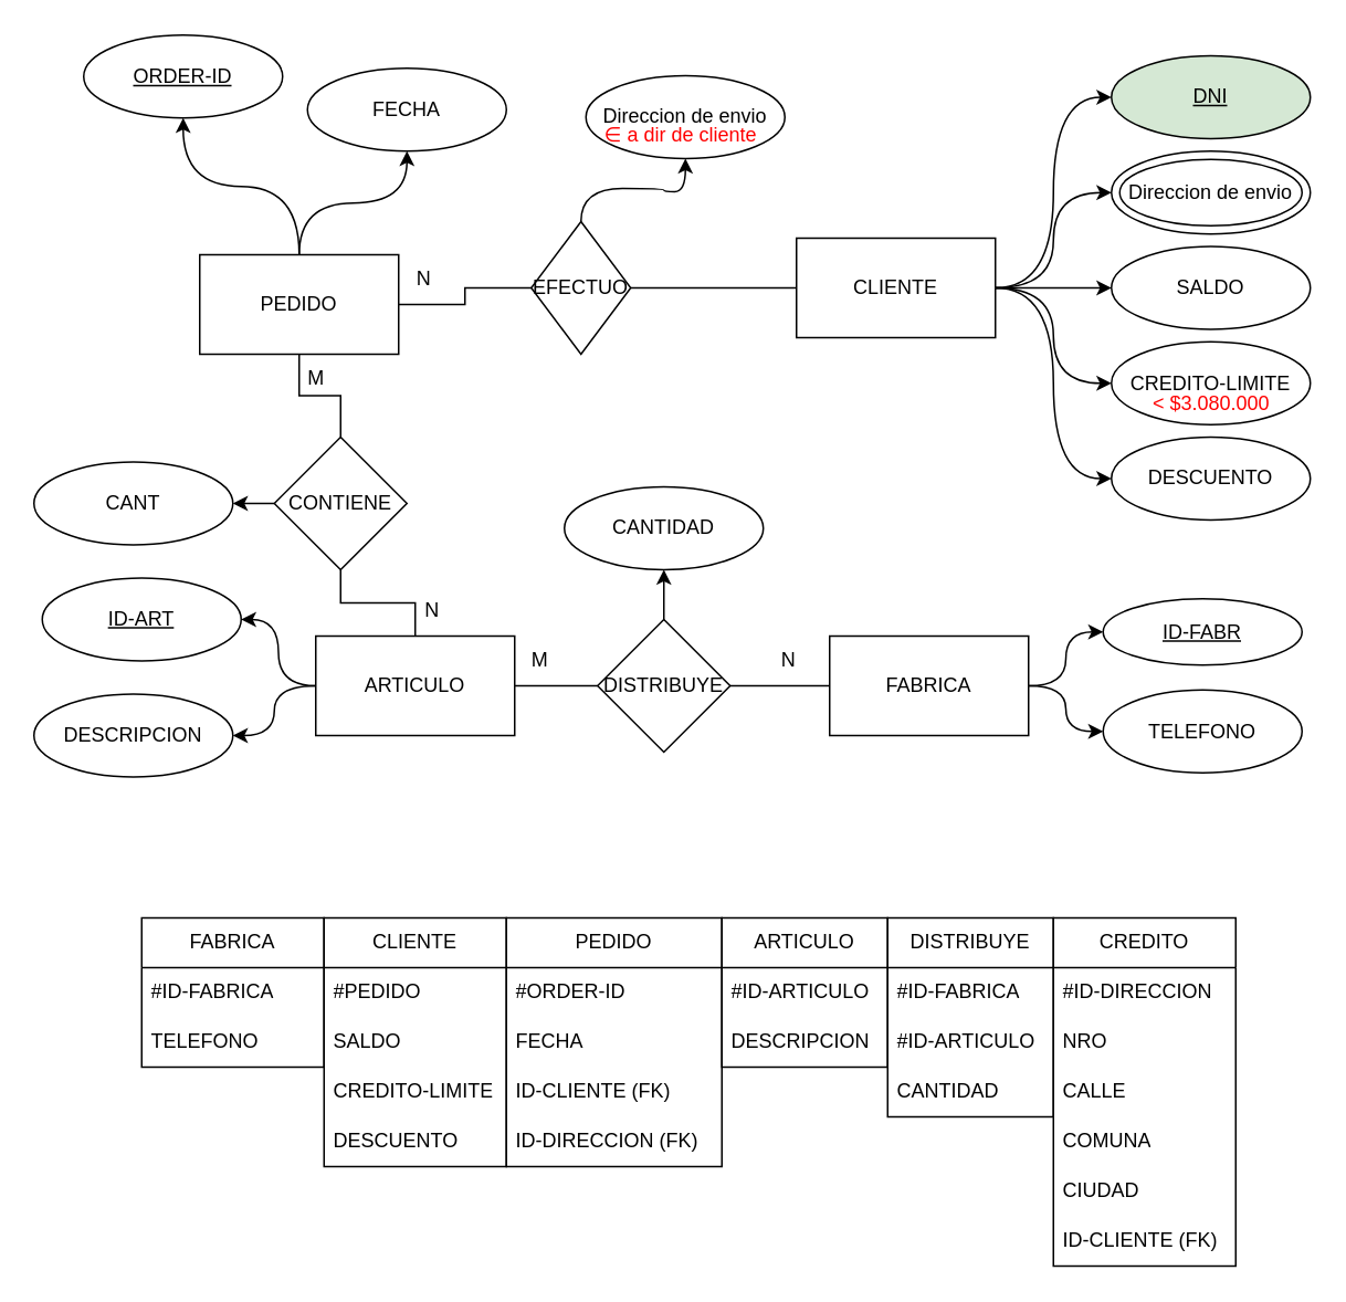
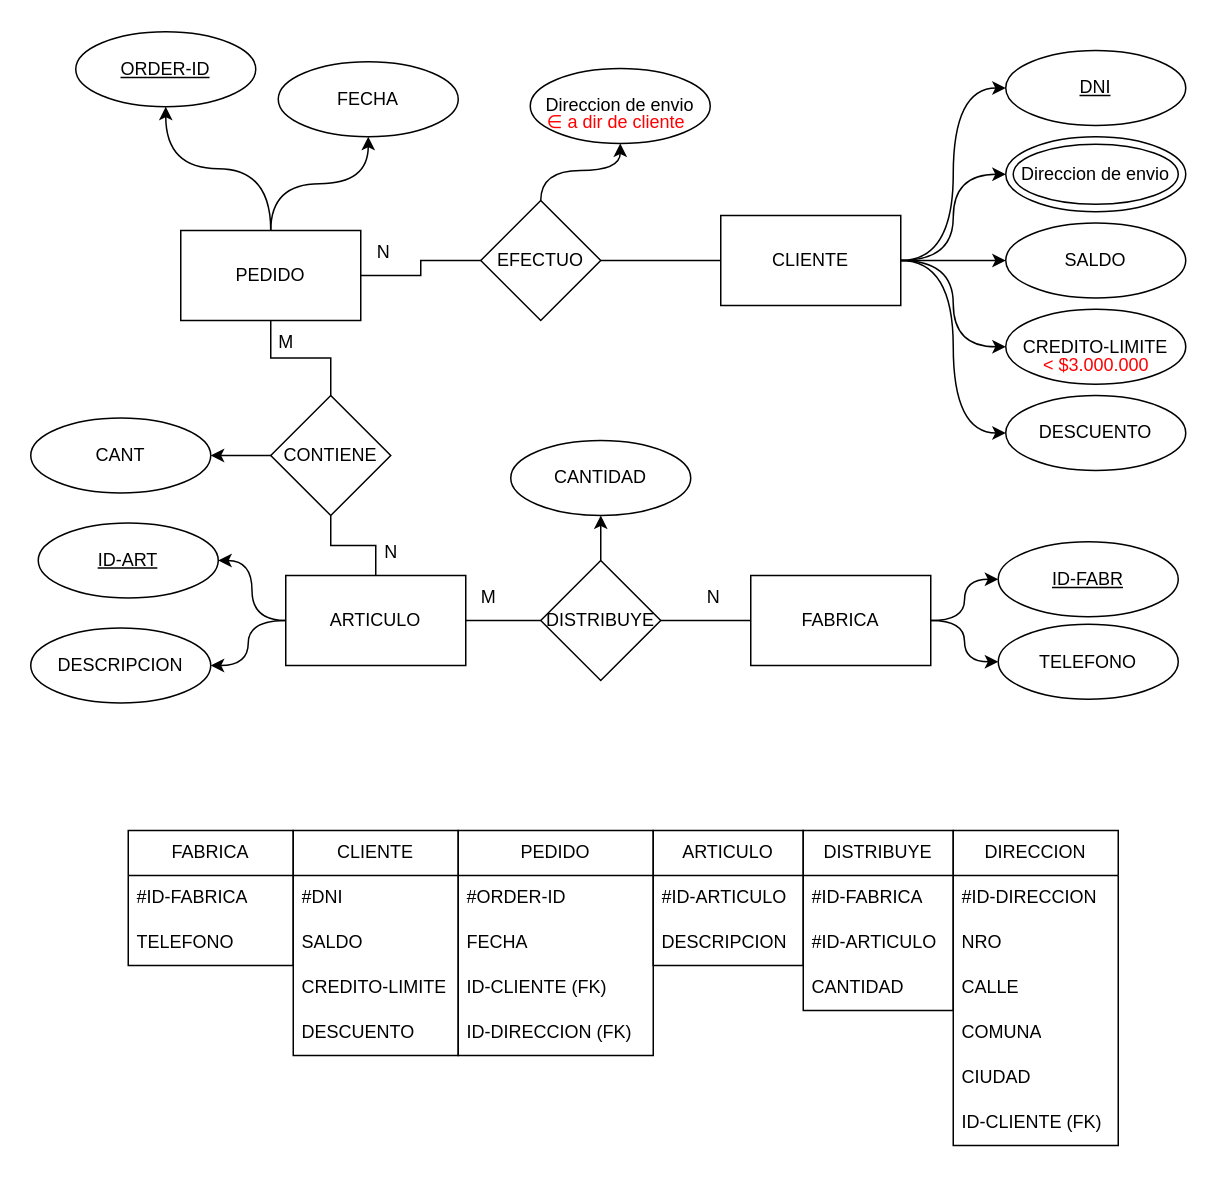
  <mxCell id="0" />
  <mxCell id="1" parent="0" />
  <mxCell id="2" style="edgeStyle=orthogonalEdgeStyle;orthogonalLoop=1;jettySize=auto;html=1;entryX=0.5;entryY=1;entryDx=0;entryDy=0;curved=1;" parent="1" source="4" target="63" edge="1"><mxGeometry relative="1" as="geometry" /></mxCell>
  <mxCell id="3" style="edgeStyle=orthogonalEdgeStyle;orthogonalLoop=1;jettySize=auto;html=1;curved=1;" parent="1" source="4" target="62" edge="1"><mxGeometry relative="1" as="geometry" /></mxCell>
  <mxCell id="4" value="PEDIDO" style="rounded=0;whiteSpace=wrap;html=1;" parent="1" vertex="1"><mxGeometry x="120" y="153" width="120" height="60" as="geometry" /></mxCell>
  <mxCell id="5" style="edgeStyle=orthogonalEdgeStyle;rounded=0;orthogonalLoop=1;jettySize=auto;html=1;endArrow=none;endFill=0;exitX=0.5;exitY=0;exitDx=0;exitDy=0;" parent="1" source="7" target="4" edge="1"><mxGeometry relative="1" as="geometry"><mxPoint x="180" y="253" as="sourcePoint" /></mxGeometry></mxCell>
  <mxCell id="6" style="edgeStyle=orthogonalEdgeStyle;orthogonalLoop=1;jettySize=auto;html=1;curved=1;" parent="1" source="7" edge="1"><mxGeometry relative="1" as="geometry"><mxPoint x="140" y="303" as="targetPoint" /></mxGeometry></mxCell>
- <mxCell id="7" value="CONTIENE" style="rhombus;whiteSpace=wrap;html=1;" parent="1" vertex="1"><mxGeometry x="165" y="263" width="80" height="80" as="geometry" /></mxCell>
+ <mxCell id="7" value="CONTIENE" style="rhombus;whiteSpace=wrap;html=1;" parent="1" vertex="1"><mxGeometry x="180" y="263" width="80" height="80" as="geometry" /></mxCell>
  <mxCell id="8" style="edgeStyle=orthogonalEdgeStyle;rounded=0;orthogonalLoop=1;jettySize=auto;html=1;endArrow=none;endFill=0;" parent="1" source="11" target="7" edge="1"><mxGeometry relative="1" as="geometry" /></mxCell>
  <mxCell id="9" style="edgeStyle=orthogonalEdgeStyle;orthogonalLoop=1;jettySize=auto;html=1;curved=1;" parent="1" source="11" target="14" edge="1"><mxGeometry relative="1" as="geometry" /></mxCell>
  <mxCell id="10" style="edgeStyle=orthogonalEdgeStyle;orthogonalLoop=1;jettySize=auto;html=1;entryX=1;entryY=0.5;entryDx=0;entryDy=0;curved=1;" parent="1" source="11" target="53" edge="1"><mxGeometry relative="1" as="geometry" /></mxCell>
  <mxCell id="11" value="ARTICULO" style="rounded=0;whiteSpace=wrap;html=1;" parent="1" vertex="1"><mxGeometry x="190" y="383" width="120" height="60" as="geometry" /></mxCell>
  <mxCell id="12" value="M" style="text;html=1;align=center;verticalAlign=middle;resizable=0;points=[];autosize=1;strokeColor=none;fillColor=none;" parent="1" vertex="1"><mxGeometry x="175" y="213" width="30" height="30" as="geometry" /></mxCell>
  <mxCell id="13" value="N" style="text;html=1;align=center;verticalAlign=middle;resizable=0;points=[];autosize=1;strokeColor=none;fillColor=none;" parent="1" vertex="1"><mxGeometry x="245" y="353" width="30" height="30" as="geometry" /></mxCell>
  <mxCell id="14" value="&lt;u&gt;ID-ART&lt;/u&gt;" style="ellipse;whiteSpace=wrap;html=1;" parent="1" vertex="1"><mxGeometry x="25" y="348" width="120" height="50" as="geometry" /></mxCell>
  <mxCell id="15" style="edgeStyle=orthogonalEdgeStyle;orthogonalLoop=1;jettySize=auto;html=1;entryX=0;entryY=0.5;entryDx=0;entryDy=0;curved=1;" parent="1" source="20" target="22" edge="1"><mxGeometry relative="1" as="geometry" /></mxCell>
  <mxCell id="16" style="edgeStyle=orthogonalEdgeStyle;orthogonalLoop=1;jettySize=auto;html=1;entryX=0;entryY=0.5;entryDx=0;entryDy=0;curved=1;" parent="1" source="20" target="21" edge="1"><mxGeometry relative="1" as="geometry" /></mxCell>
  <mxCell id="17" style="edgeStyle=orthogonalEdgeStyle;orthogonalLoop=1;jettySize=auto;html=1;entryX=0;entryY=0.5;entryDx=0;entryDy=0;curved=1;" parent="1" source="20" target="23" edge="1"><mxGeometry relative="1" as="geometry" /></mxCell>
  <mxCell id="18" style="edgeStyle=orthogonalEdgeStyle;orthogonalLoop=1;jettySize=auto;html=1;entryX=0;entryY=0.5;entryDx=0;entryDy=0;curved=1;" parent="1" source="20" target="24" edge="1"><mxGeometry relative="1" as="geometry" /></mxCell>
  <mxCell id="19" style="edgeStyle=orthogonalEdgeStyle;orthogonalLoop=1;jettySize=auto;html=1;entryX=0;entryY=0.5;entryDx=0;entryDy=0;strokeColor=default;curved=1;" parent="1" source="20" target="47" edge="1"><mxGeometry relative="1" as="geometry" /></mxCell>
  <mxCell id="20" value="CLIENTE" style="rounded=0;whiteSpace=wrap;html=1;" parent="1" vertex="1"><mxGeometry x="480" y="143" width="120" height="60" as="geometry" /></mxCell>
  <mxCell id="21" value="Direccion de envio" style="ellipse;whiteSpace=wrap;html=1;" parent="1" vertex="1"><mxGeometry x="670" y="90.5" width="120" height="50" as="geometry" /></mxCell>
- <mxCell id="22" value="&lt;u&gt;DNI&lt;/u&gt;" style="ellipse;whiteSpace=wrap;html=1;fillColor=#d5e8d4;" parent="1" vertex="1"><mxGeometry x="670" y="33" width="120" height="50" as="geometry" /></mxCell>
+ <mxCell id="22" value="&lt;u&gt;DNI&lt;/u&gt;" style="ellipse;whiteSpace=wrap;html=1;" parent="1" vertex="1"><mxGeometry x="670" y="33" width="120" height="50" as="geometry" /></mxCell>
  <mxCell id="23" value="SALDO" style="ellipse;whiteSpace=wrap;html=1;" parent="1" vertex="1"><mxGeometry x="670" y="148" width="120" height="50" as="geometry" /></mxCell>
  <mxCell id="24" value="CREDITO-LIMITE" style="ellipse;whiteSpace=wrap;html=1;" parent="1" vertex="1"><mxGeometry x="670" y="205.5" width="120" height="50" as="geometry" /></mxCell>
  <mxCell id="25" value="FABRICA" style="swimlane;fontStyle=0;childLayout=stackLayout;horizontal=1;startSize=30;horizontalStack=0;resizeParent=1;resizeParentMax=0;resizeLast=0;collapsible=1;marginBottom=0;whiteSpace=wrap;html=1;" parent="1" vertex="1"><mxGeometry x="85" y="553" width="110" height="90" as="geometry" /></mxCell>
  <mxCell id="26" value="#ID-FABRICA" style="text;strokeColor=none;fillColor=none;align=left;verticalAlign=middle;spacingLeft=4;spacingRight=4;overflow=hidden;points=[[0,0.5],[1,0.5]];portConstraint=eastwest;rotatable=0;whiteSpace=wrap;html=1;" parent="25" vertex="1"><mxGeometry y="30" width="110" height="30" as="geometry" /></mxCell>
  <mxCell id="27" value="TELEFONO" style="text;strokeColor=none;fillColor=none;align=left;verticalAlign=middle;spacingLeft=4;spacingRight=4;overflow=hidden;points=[[0,0.5],[1,0.5]];portConstraint=eastwest;rotatable=0;whiteSpace=wrap;html=1;" parent="25" vertex="1"><mxGeometry y="60" width="110" height="30" as="geometry" /></mxCell>
  <mxCell id="28" value="CLIENTE" style="swimlane;fontStyle=0;childLayout=stackLayout;horizontal=1;startSize=30;horizontalStack=0;resizeParent=1;resizeParentMax=0;resizeLast=0;collapsible=1;marginBottom=0;whiteSpace=wrap;html=1;" parent="1" vertex="1"><mxGeometry x="195" y="553" width="110" height="150" as="geometry" /></mxCell>
- <mxCell id="29" value="#PEDIDO" style="text;strokeColor=none;fillColor=none;align=left;verticalAlign=middle;spacingLeft=4;spacingRight=4;overflow=hidden;points=[[0,0.5],[1,0.5]];portConstraint=eastwest;rotatable=0;whiteSpace=wrap;html=1;" parent="28" vertex="1"><mxGeometry y="30" width="110" height="30" as="geometry" /></mxCell>
+ <mxCell id="29" value="#DNI" style="text;strokeColor=none;fillColor=none;align=left;verticalAlign=middle;spacingLeft=4;spacingRight=4;overflow=hidden;points=[[0,0.5],[1,0.5]];portConstraint=eastwest;rotatable=0;whiteSpace=wrap;html=1;" parent="28" vertex="1"><mxGeometry y="30" width="110" height="30" as="geometry" /></mxCell>
  <mxCell id="30" value="SALDO" style="text;strokeColor=none;fillColor=none;align=left;verticalAlign=middle;spacingLeft=4;spacingRight=4;overflow=hidden;points=[[0,0.5],[1,0.5]];portConstraint=eastwest;rotatable=0;whiteSpace=wrap;html=1;" parent="28" vertex="1"><mxGeometry y="60" width="110" height="30" as="geometry" /></mxCell>
  <mxCell id="31" value="CREDITO-LIMITE" style="text;strokeColor=none;fillColor=none;align=left;verticalAlign=middle;spacingLeft=4;spacingRight=4;overflow=hidden;points=[[0,0.5],[1,0.5]];portConstraint=eastwest;rotatable=0;whiteSpace=wrap;html=1;" parent="28" vertex="1"><mxGeometry y="90" width="110" height="30" as="geometry" /></mxCell>
  <mxCell id="32" value="DESCUENTO" style="text;strokeColor=none;fillColor=none;align=left;verticalAlign=middle;spacingLeft=4;spacingRight=4;overflow=hidden;points=[[0,0.5],[1,0.5]];portConstraint=eastwest;rotatable=0;whiteSpace=wrap;html=1;" parent="28" vertex="1"><mxGeometry y="120" width="110" height="30" as="geometry" /></mxCell>
  <mxCell id="33" value="PEDIDO" style="swimlane;fontStyle=0;childLayout=stackLayout;horizontal=1;startSize=30;horizontalStack=0;resizeParent=1;resizeParentMax=0;resizeLast=0;collapsible=1;marginBottom=0;whiteSpace=wrap;html=1;" parent="1" vertex="1"><mxGeometry x="305" y="553" width="130" height="150" as="geometry" /></mxCell>
  <mxCell id="34" value="#ORDER-ID" style="text;strokeColor=none;fillColor=none;align=left;verticalAlign=middle;spacingLeft=4;spacingRight=4;overflow=hidden;points=[[0,0.5],[1,0.5]];portConstraint=eastwest;rotatable=0;whiteSpace=wrap;html=1;" parent="33" vertex="1"><mxGeometry y="30" width="130" height="30" as="geometry" /></mxCell>
  <mxCell id="35" value="FECHA" style="text;strokeColor=none;fillColor=none;align=left;verticalAlign=middle;spacingLeft=4;spacingRight=4;overflow=hidden;points=[[0,0.5],[1,0.5]];portConstraint=eastwest;rotatable=0;whiteSpace=wrap;html=1;" parent="33" vertex="1"><mxGeometry y="60" width="130" height="30" as="geometry" /></mxCell>
  <mxCell id="36" value="ID-CLIENTE (FK)" style="text;strokeColor=none;fillColor=none;align=left;verticalAlign=middle;spacingLeft=4;spacingRight=4;overflow=hidden;points=[[0,0.5],[1,0.5]];portConstraint=eastwest;rotatable=0;whiteSpace=wrap;html=1;" parent="33" vertex="1"><mxGeometry y="90" width="130" height="30" as="geometry" /></mxCell>
  <mxCell id="37" value="ID-DIRECCION (FK)" style="text;strokeColor=none;fillColor=none;align=left;verticalAlign=middle;spacingLeft=4;spacingRight=4;overflow=hidden;points=[[0,0.5],[1,0.5]];portConstraint=eastwest;rotatable=0;whiteSpace=wrap;html=1;" parent="33" vertex="1"><mxGeometry y="120" width="130" height="30" as="geometry" /></mxCell>
  <mxCell id="38" value="ARTICULO" style="swimlane;fontStyle=0;childLayout=stackLayout;horizontal=1;startSize=30;horizontalStack=0;resizeParent=1;resizeParentMax=0;resizeLast=0;collapsible=1;marginBottom=0;whiteSpace=wrap;html=1;" parent="1" vertex="1"><mxGeometry x="435" y="553" width="100" height="90" as="geometry" /></mxCell>
  <mxCell id="39" value="#ID-ARTICULO" style="text;strokeColor=none;fillColor=none;align=left;verticalAlign=middle;spacingLeft=4;spacingRight=4;overflow=hidden;points=[[0,0.5],[1,0.5]];portConstraint=eastwest;rotatable=0;whiteSpace=wrap;html=1;" parent="38" vertex="1"><mxGeometry y="30" width="100" height="30" as="geometry" /></mxCell>
  <mxCell id="40" value="DESCRIPCION" style="text;strokeColor=none;fillColor=none;align=left;verticalAlign=middle;spacingLeft=4;spacingRight=4;overflow=hidden;points=[[0,0.5],[1,0.5]];portConstraint=eastwest;rotatable=0;whiteSpace=wrap;html=1;" parent="38" vertex="1"><mxGeometry y="60" width="100" height="30" as="geometry" /></mxCell>
  <mxCell id="41" value="DISTRIBUYE" style="swimlane;fontStyle=0;childLayout=stackLayout;horizontal=1;startSize=30;horizontalStack=0;resizeParent=1;resizeParentMax=0;resizeLast=0;collapsible=1;marginBottom=0;whiteSpace=wrap;html=1;" parent="1" vertex="1"><mxGeometry x="535" y="553" width="100" height="120" as="geometry" /></mxCell>
  <mxCell id="42" value="#ID-FABRICA" style="text;strokeColor=none;fillColor=none;align=left;verticalAlign=middle;spacingLeft=4;spacingRight=4;overflow=hidden;points=[[0,0.5],[1,0.5]];portConstraint=eastwest;rotatable=0;whiteSpace=wrap;html=1;" parent="41" vertex="1"><mxGeometry y="30" width="100" height="30" as="geometry" /></mxCell>
  <mxCell id="43" value="#ID-ARTICULO" style="text;strokeColor=none;fillColor=none;align=left;verticalAlign=middle;spacingLeft=4;spacingRight=4;overflow=hidden;points=[[0,0.5],[1,0.5]];portConstraint=eastwest;rotatable=0;whiteSpace=wrap;html=1;" parent="41" vertex="1"><mxGeometry y="60" width="100" height="30" as="geometry" /></mxCell>
  <mxCell id="44" value="CANTIDAD" style="text;strokeColor=none;fillColor=none;align=left;verticalAlign=middle;spacingLeft=4;spacingRight=4;overflow=hidden;points=[[0,0.5],[1,0.5]];portConstraint=eastwest;rotatable=0;whiteSpace=wrap;html=1;" parent="41" vertex="1"><mxGeometry y="90" width="100" height="30" as="geometry" /></mxCell>
  <mxCell id="45" value="" style="ellipse;whiteSpace=wrap;html=1;fillColor=none;" parent="1" vertex="1"><mxGeometry x="675" y="95.5" width="110" height="40" as="geometry" /></mxCell>
- <mxCell id="46" value="&lt;font color=&quot;#ff0000&quot;&gt;&amp;lt; $3.080.000&lt;/font&gt;" style="text;html=1;align=center;verticalAlign=middle;resizable=0;points=[];autosize=1;strokeColor=none;fillColor=none;" parent="1" vertex="1"><mxGeometry x="685" y="227.5" width="90" height="30" as="geometry" /></mxCell>
+ <mxCell id="46" value="&lt;font color=&quot;#ff0000&quot;&gt;&amp;lt; $3.000.000&lt;/font&gt;" style="text;html=1;align=center;verticalAlign=middle;resizable=0;points=[];autosize=1;strokeColor=none;fillColor=none;" parent="1" vertex="1"><mxGeometry x="685" y="227.5" width="90" height="30" as="geometry" /></mxCell>
  <mxCell id="47" value="DESCUENTO" style="ellipse;whiteSpace=wrap;html=1;" parent="1" vertex="1"><mxGeometry x="670" y="263" width="120" height="50" as="geometry" /></mxCell>
  <mxCell id="48" style="edgeStyle=orthogonalEdgeStyle;orthogonalLoop=1;jettySize=auto;html=1;entryX=0;entryY=0.5;entryDx=0;entryDy=0;curved=1;" parent="1" source="50" target="51" edge="1"><mxGeometry relative="1" as="geometry" /></mxCell>
  <mxCell id="49" style="edgeStyle=orthogonalEdgeStyle;orthogonalLoop=1;jettySize=auto;html=1;curved=1;" parent="1" source="50" target="52" edge="1"><mxGeometry relative="1" as="geometry" /></mxCell>
  <mxCell id="50" value="FABRICA" style="rounded=0;whiteSpace=wrap;html=1;" parent="1" vertex="1"><mxGeometry x="500" y="383" width="120" height="60" as="geometry" /></mxCell>
- <mxCell id="51" value="&lt;u&gt;ID-FABR&lt;/u&gt;" style="ellipse;whiteSpace=wrap;html=1;" parent="1" vertex="1"><mxGeometry x="665" y="360.5" width="120" height="40" as="geometry" /></mxCell>
+ <mxCell id="51" value="&lt;u&gt;ID-FABR&lt;/u&gt;" style="ellipse;whiteSpace=wrap;html=1;" parent="1" vertex="1"><mxGeometry x="665" y="360.5" width="120" height="50" as="geometry" /></mxCell>
  <mxCell id="52" value="TELEFONO" style="ellipse;whiteSpace=wrap;html=1;" parent="1" vertex="1"><mxGeometry x="665" y="415.5" width="120" height="50" as="geometry" /></mxCell>
  <mxCell id="53" value="DESCRIPCION" style="ellipse;whiteSpace=wrap;html=1;" parent="1" vertex="1"><mxGeometry x="20" y="418" width="120" height="50" as="geometry" /></mxCell>
  <mxCell id="54" style="edgeStyle=orthogonalEdgeStyle;orthogonalLoop=1;jettySize=auto;html=1;exitX=0.5;exitY=0;exitDx=0;exitDy=0;entryX=0.5;entryY=1;entryDx=0;entryDy=0;curved=1;" parent="1" source="57" target="58" edge="1"><mxGeometry relative="1" as="geometry" /></mxCell>
  <mxCell id="55" style="edgeStyle=orthogonalEdgeStyle;rounded=0;orthogonalLoop=1;jettySize=auto;html=1;entryX=0;entryY=0.5;entryDx=0;entryDy=0;endArrow=none;endFill=0;" parent="1" source="57" target="50" edge="1"><mxGeometry relative="1" as="geometry" /></mxCell>
  <mxCell id="56" style="edgeStyle=orthogonalEdgeStyle;rounded=0;orthogonalLoop=1;jettySize=auto;html=1;entryX=1;entryY=0.5;entryDx=0;entryDy=0;endArrow=none;endFill=0;" parent="1" source="57" target="11" edge="1"><mxGeometry relative="1" as="geometry" /></mxCell>
  <mxCell id="57" value="DISTRIBUYE" style="rhombus;whiteSpace=wrap;html=1;" parent="1" vertex="1"><mxGeometry x="360" y="373" width="80" height="80" as="geometry" /></mxCell>
  <mxCell id="58" value="CANTIDAD" style="ellipse;whiteSpace=wrap;html=1;" parent="1" vertex="1"><mxGeometry x="340" y="293" width="120" height="50" as="geometry" /></mxCell>
  <mxCell id="59" value="N" style="text;html=1;align=center;verticalAlign=middle;resizable=0;points=[];autosize=1;strokeColor=none;fillColor=none;" parent="1" vertex="1"><mxGeometry x="460" y="383" width="30" height="30" as="geometry" /></mxCell>
  <mxCell id="60" value="M" style="text;html=1;align=center;verticalAlign=middle;resizable=0;points=[];autosize=1;strokeColor=none;fillColor=none;" parent="1" vertex="1"><mxGeometry x="310" y="383" width="30" height="30" as="geometry" /></mxCell>
  <mxCell id="61" value="Direccion de envio" style="ellipse;whiteSpace=wrap;html=1;" parent="1" vertex="1"><mxGeometry x="353" y="45" width="120" height="50" as="geometry" /></mxCell>
  <mxCell id="62" value="FECHA" style="ellipse;whiteSpace=wrap;html=1;" parent="1" vertex="1"><mxGeometry x="185" y="40.5" width="120" height="50" as="geometry" /></mxCell>
  <mxCell id="63" value="&lt;u&gt;ORDER-ID&lt;/u&gt;" style="ellipse;whiteSpace=wrap;html=1;" parent="1" vertex="1"><mxGeometry x="50" y="20.5" width="120" height="50" as="geometry" /></mxCell>
  <mxCell id="64" value="CANT" style="ellipse;whiteSpace=wrap;html=1;" parent="1" vertex="1"><mxGeometry x="20" y="278" width="120" height="50" as="geometry" /></mxCell>
  <mxCell id="65" style="edgeStyle=orthogonalEdgeStyle;rounded=0;orthogonalLoop=1;jettySize=auto;html=1;entryX=1;entryY=0.5;entryDx=0;entryDy=0;endArrow=none;endFill=0;" parent="1" source="68" target="4" edge="1"><mxGeometry relative="1" as="geometry" /></mxCell>
  <mxCell id="66" style="edgeStyle=orthogonalEdgeStyle;rounded=0;orthogonalLoop=1;jettySize=auto;html=1;entryX=0;entryY=0.5;entryDx=0;entryDy=0;endArrow=none;endFill=0;" parent="1" source="68" target="20" edge="1"><mxGeometry relative="1" as="geometry" /></mxCell>
  <mxCell id="67" style="edgeStyle=orthogonalEdgeStyle;orthogonalLoop=1;jettySize=auto;html=1;entryX=0.5;entryY=1;entryDx=0;entryDy=0;curved=1;" parent="1" source="68" target="61" edge="1"><mxGeometry relative="1" as="geometry" /></mxCell>
- <mxCell id="68" value="EFECTUO" style="rhombus;whiteSpace=wrap;html=1;" parent="1" vertex="1"><mxGeometry x="320" y="133" width="60" height="80" as="geometry" /></mxCell>
+ <mxCell id="68" value="EFECTUO" style="rhombus;whiteSpace=wrap;html=1;" parent="1" vertex="1"><mxGeometry x="320" y="133" width="80" height="80" as="geometry" /></mxCell>
  <mxCell id="69" value="N" style="text;html=1;align=center;verticalAlign=middle;resizable=0;points=[];autosize=1;strokeColor=none;fillColor=none;" parent="1" vertex="1"><mxGeometry x="240" y="153" width="30" height="30" as="geometry" /></mxCell>
- <mxCell id="70" value="CREDITO" style="swimlane;fontStyle=0;childLayout=stackLayout;horizontal=1;startSize=30;horizontalStack=0;resizeParent=1;resizeParentMax=0;resizeLast=0;collapsible=1;marginBottom=0;whiteSpace=wrap;html=1;" parent="1" vertex="1"><mxGeometry x="635" y="553" width="110" height="210" as="geometry" /></mxCell>
+ <mxCell id="70" value="DIRECCION" style="swimlane;fontStyle=0;childLayout=stackLayout;horizontal=1;startSize=30;horizontalStack=0;resizeParent=1;resizeParentMax=0;resizeLast=0;collapsible=1;marginBottom=0;whiteSpace=wrap;html=1;" parent="1" vertex="1"><mxGeometry x="635" y="553" width="110" height="210" as="geometry" /></mxCell>
  <mxCell id="71" value="#ID-DIRECCION" style="text;strokeColor=none;fillColor=none;align=left;verticalAlign=middle;spacingLeft=4;spacingRight=4;overflow=hidden;points=[[0,0.5],[1,0.5]];portConstraint=eastwest;rotatable=0;whiteSpace=wrap;html=1;" parent="70" vertex="1"><mxGeometry y="30" width="110" height="30" as="geometry" /></mxCell>
  <mxCell id="72" value="NRO" style="text;strokeColor=none;fillColor=none;align=left;verticalAlign=middle;spacingLeft=4;spacingRight=4;overflow=hidden;points=[[0,0.5],[1,0.5]];portConstraint=eastwest;rotatable=0;whiteSpace=wrap;html=1;" parent="70" vertex="1"><mxGeometry y="60" width="110" height="30" as="geometry" /></mxCell>
  <mxCell id="73" value="CALLE" style="text;strokeColor=none;fillColor=none;align=left;verticalAlign=middle;spacingLeft=4;spacingRight=4;overflow=hidden;points=[[0,0.5],[1,0.5]];portConstraint=eastwest;rotatable=0;whiteSpace=wrap;html=1;" parent="70" vertex="1"><mxGeometry y="90" width="110" height="30" as="geometry" /></mxCell>
  <mxCell id="74" value="COMUNA" style="text;strokeColor=none;fillColor=none;align=left;verticalAlign=middle;spacingLeft=4;spacingRight=4;overflow=hidden;points=[[0,0.5],[1,0.5]];portConstraint=eastwest;rotatable=0;whiteSpace=wrap;html=1;" parent="70" vertex="1"><mxGeometry y="120" width="110" height="30" as="geometry" /></mxCell>
  <mxCell id="75" value="CIUDAD" style="text;strokeColor=none;fillColor=none;align=left;verticalAlign=middle;spacingLeft=4;spacingRight=4;overflow=hidden;points=[[0,0.5],[1,0.5]];portConstraint=eastwest;rotatable=0;whiteSpace=wrap;html=1;" parent="70" vertex="1"><mxGeometry y="150" width="110" height="30" as="geometry" /></mxCell>
  <mxCell id="76" value="ID-CLIENTE (FK)" style="text;strokeColor=none;fillColor=none;align=left;verticalAlign=middle;spacingLeft=4;spacingRight=4;overflow=hidden;points=[[0,0.5],[1,0.5]];portConstraint=eastwest;rotatable=0;whiteSpace=wrap;html=1;" parent="70" vertex="1"><mxGeometry y="180" width="110" height="30" as="geometry" /></mxCell>
  <mxCell id="77" value="&lt;font color=&quot;#ff0000&quot;&gt;∈ a dir de cliente&lt;/font&gt;" style="text;html=1;align=center;verticalAlign=middle;resizable=0;points=[];autosize=1;strokeColor=none;fillColor=none;" parent="1" vertex="1"><mxGeometry x="350" y="65.5" width="120" height="30" as="geometry" /></mxCell>
